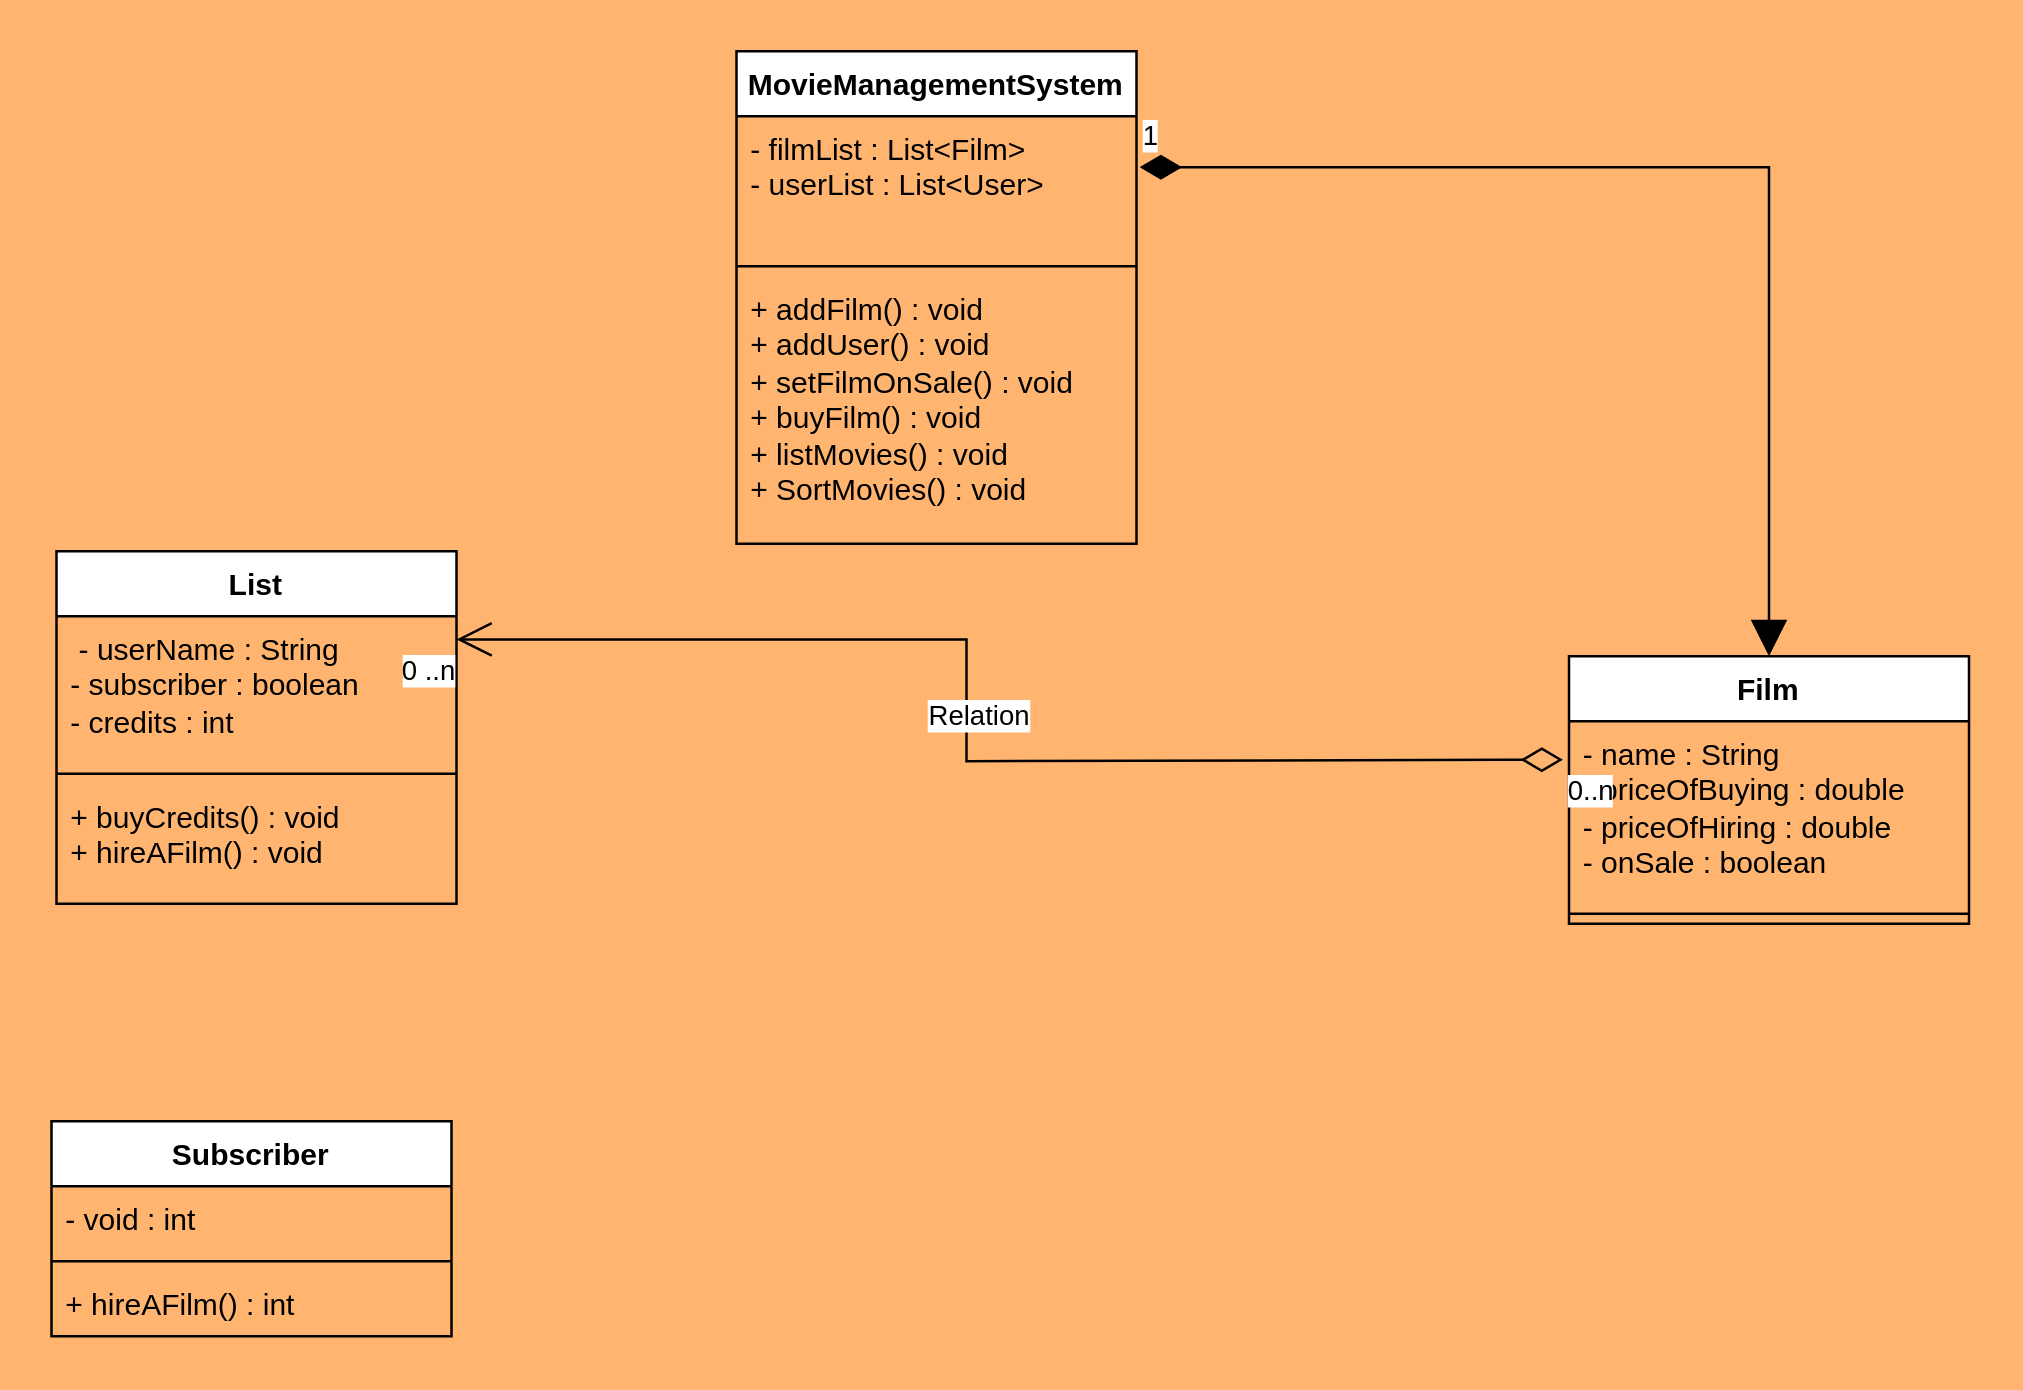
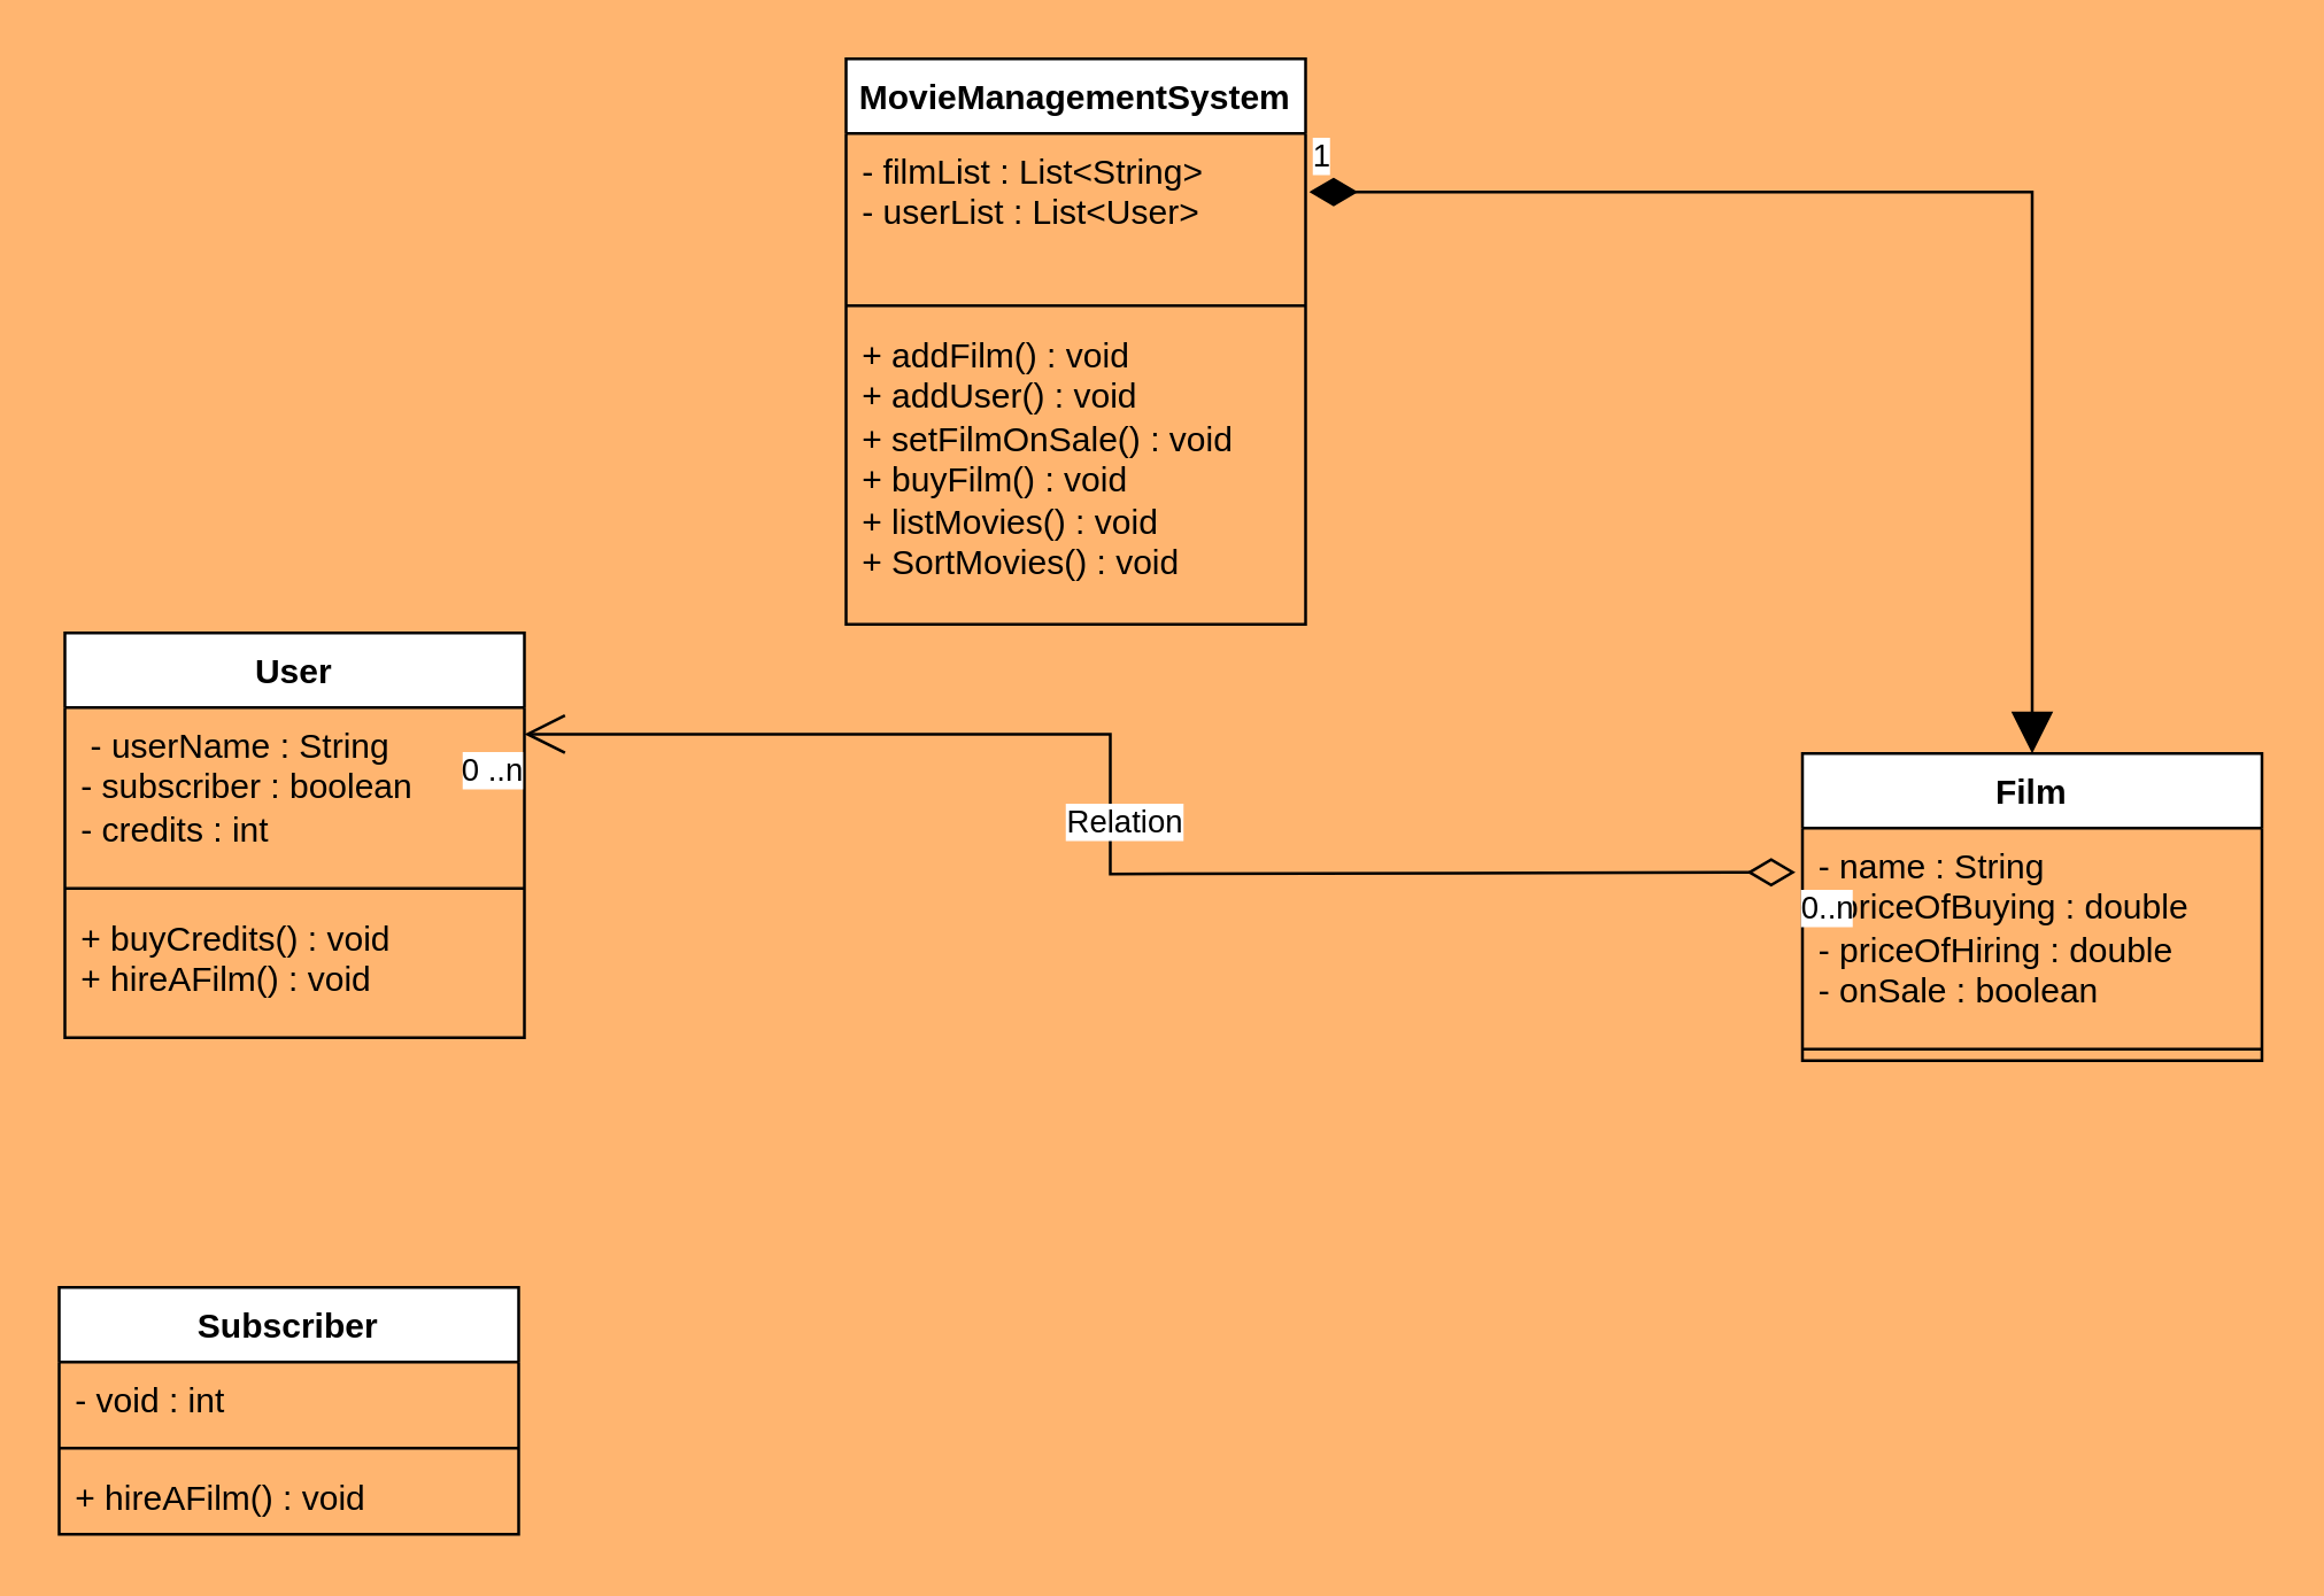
  <mxCell id="0" />
  <mxCell id="1" parent="0" />
  <mxCell id="2" value="Film" style="swimlane;fontStyle=1;align=center;verticalAlign=top;childLayout=stackLayout;horizontal=1;startSize=26;horizontalStack=0;resizeParent=1;resizeParentMax=0;resizeLast=0;collapsible=1;marginBottom=0;whiteSpace=wrap;html=1;" vertex="1" parent="1"><mxGeometry x="627" y="262" width="160" height="107" as="geometry" /></mxCell>
  <mxCell id="3" value="- name : String&lt;br&gt;- priceOfBuying : double&lt;br&gt;- priceOfHiring : double&amp;nbsp;&lt;br&gt;- onSale : boolean" style="text;strokeColor=none;fillColor=none;align=left;verticalAlign=top;spacingLeft=4;spacingRight=4;overflow=hidden;rotatable=0;points=[[0,0.5],[1,0.5]];portConstraint=eastwest;whiteSpace=wrap;html=1;" vertex="1" parent="2"><mxGeometry y="26" width="160" height="73" as="geometry" /></mxCell>
  <mxCell id="4" value="" style="line;strokeWidth=1;fillColor=none;align=left;verticalAlign=middle;spacingTop=-1;spacingLeft=3;spacingRight=3;rotatable=0;labelPosition=right;points=[];portConstraint=eastwest;strokeColor=inherit;" vertex="1" parent="2"><mxGeometry y="99" width="160" height="8" as="geometry" /></mxCell>
- <mxCell id="5" value="List" style="swimlane;fontStyle=1;align=center;verticalAlign=top;childLayout=stackLayout;horizontal=1;startSize=26;horizontalStack=0;resizeParent=1;resizeParentMax=0;resizeLast=0;collapsible=1;marginBottom=0;whiteSpace=wrap;html=1;" vertex="1" parent="1"><mxGeometry x="22" y="220" width="160" height="141" as="geometry" /></mxCell>
+ <mxCell id="5" value="User" style="swimlane;fontStyle=1;align=center;verticalAlign=top;childLayout=stackLayout;horizontal=1;startSize=26;horizontalStack=0;resizeParent=1;resizeParentMax=0;resizeLast=0;collapsible=1;marginBottom=0;whiteSpace=wrap;html=1;" vertex="1" parent="1"><mxGeometry x="22" y="220" width="160" height="141" as="geometry" /></mxCell>
  <mxCell id="6" value="&amp;nbsp;- userName : String&lt;br&gt;- subscriber : boolean&lt;br&gt;- credits : int" style="text;strokeColor=none;fillColor=none;align=left;verticalAlign=top;spacingLeft=4;spacingRight=4;overflow=hidden;rotatable=0;points=[[0,0.5],[1,0.5]];portConstraint=eastwest;whiteSpace=wrap;html=1;" vertex="1" parent="5"><mxGeometry y="26" width="160" height="59" as="geometry" /></mxCell>
  <mxCell id="7" value="" style="line;strokeWidth=1;fillColor=none;align=left;verticalAlign=middle;spacingTop=-1;spacingLeft=3;spacingRight=3;rotatable=0;labelPosition=right;points=[];portConstraint=eastwest;strokeColor=inherit;" vertex="1" parent="5"><mxGeometry y="85" width="160" height="8" as="geometry" /></mxCell>
  <mxCell id="8" value="+ buyCredits() : void&lt;br&gt;+ hireAFilm() : void" style="text;strokeColor=none;fillColor=none;align=left;verticalAlign=top;spacingLeft=4;spacingRight=4;overflow=hidden;rotatable=0;points=[[0,0.5],[1,0.5]];portConstraint=eastwest;whiteSpace=wrap;html=1;" vertex="1" parent="5"><mxGeometry y="93" width="160" height="48" as="geometry" /></mxCell>
  <mxCell id="9" value="Subscriber" style="swimlane;fontStyle=1;align=center;verticalAlign=top;childLayout=stackLayout;horizontal=1;startSize=26;horizontalStack=0;resizeParent=1;resizeParentMax=0;resizeLast=0;collapsible=1;marginBottom=0;whiteSpace=wrap;html=1;" vertex="1" parent="1"><mxGeometry x="20" y="448" width="160" height="86" as="geometry" /></mxCell>
  <mxCell id="10" value="- void : int&amp;nbsp;" style="text;strokeColor=none;fillColor=none;align=left;verticalAlign=top;spacingLeft=4;spacingRight=4;overflow=hidden;rotatable=0;points=[[0,0.5],[1,0.5]];portConstraint=eastwest;whiteSpace=wrap;html=1;" vertex="1" parent="9"><mxGeometry y="26" width="160" height="26" as="geometry" /></mxCell>
  <mxCell id="11" value="" style="line;strokeWidth=1;fillColor=none;align=left;verticalAlign=middle;spacingTop=-1;spacingLeft=3;spacingRight=3;rotatable=0;labelPosition=right;points=[];portConstraint=eastwest;strokeColor=inherit;" vertex="1" parent="9"><mxGeometry y="52" width="160" height="8" as="geometry" /></mxCell>
- <mxCell id="12" value="+ hireAFilm() : int" style="text;strokeColor=none;fillColor=none;align=left;verticalAlign=top;spacingLeft=4;spacingRight=4;overflow=hidden;rotatable=0;points=[[0,0.5],[1,0.5]];portConstraint=eastwest;whiteSpace=wrap;html=1;" vertex="1" parent="9"><mxGeometry y="60" width="160" height="26" as="geometry" /></mxCell>
+ <mxCell id="12" value="+ hireAFilm() : void" style="text;strokeColor=none;fillColor=none;align=left;verticalAlign=top;spacingLeft=4;spacingRight=4;overflow=hidden;rotatable=0;points=[[0,0.5],[1,0.5]];portConstraint=eastwest;whiteSpace=wrap;html=1;" vertex="1" parent="9"><mxGeometry y="60" width="160" height="26" as="geometry" /></mxCell>
  <mxCell id="13" value="MovieManagementSystem" style="swimlane;fontStyle=1;align=center;verticalAlign=top;childLayout=stackLayout;horizontal=1;startSize=26;horizontalStack=0;resizeParent=1;resizeParentMax=0;resizeLast=0;collapsible=1;marginBottom=0;whiteSpace=wrap;html=1;" vertex="1" parent="1"><mxGeometry x="294" y="20" width="160" height="197" as="geometry" /></mxCell>
- <mxCell id="14" value="- filmList : List&amp;lt;Film&amp;gt;&lt;br&gt;- userList : List&amp;lt;User&amp;gt;" style="text;strokeColor=none;fillColor=none;align=left;verticalAlign=top;spacingLeft=4;spacingRight=4;overflow=hidden;rotatable=0;points=[[0,0.5],[1,0.5]];portConstraint=eastwest;whiteSpace=wrap;html=1;" vertex="1" parent="13"><mxGeometry y="26" width="160" height="56" as="geometry" /></mxCell>
+ <mxCell id="14" value="- filmList : List&amp;lt;String&amp;gt;&lt;br&gt;- userList : List&amp;lt;User&amp;gt;" style="text;strokeColor=none;fillColor=none;align=left;verticalAlign=top;spacingLeft=4;spacingRight=4;overflow=hidden;rotatable=0;points=[[0,0.5],[1,0.5]];portConstraint=eastwest;whiteSpace=wrap;html=1;" vertex="1" parent="13"><mxGeometry y="26" width="160" height="56" as="geometry" /></mxCell>
  <mxCell id="15" value="" style="line;strokeWidth=1;fillColor=none;align=left;verticalAlign=middle;spacingTop=-1;spacingLeft=3;spacingRight=3;rotatable=0;labelPosition=right;points=[];portConstraint=eastwest;strokeColor=inherit;" vertex="1" parent="13"><mxGeometry y="82" width="160" height="8" as="geometry" /></mxCell>
  <mxCell id="16" value="+ addFilm() : void&lt;br&gt;+ addUser() : void&lt;br&gt;+ setFilmOnSale() : void&amp;nbsp;&lt;br&gt;+ buyFilm() : void&amp;nbsp;&lt;br&gt;+ listMovies() : void&amp;nbsp;&lt;br&gt;+ SortMovies() : void&amp;nbsp;" style="text;strokeColor=none;fillColor=none;align=left;verticalAlign=top;spacingLeft=4;spacingRight=4;overflow=hidden;rotatable=0;points=[[0,0.5],[1,0.5]];portConstraint=eastwest;whiteSpace=wrap;html=1;" vertex="1" parent="13"><mxGeometry y="90" width="160" height="107" as="geometry" /></mxCell>
  <mxCell id="17" value="Relation" style="endArrow=open;html=1;endSize=12;startArrow=diamondThin;startSize=14;startFill=0;edgeStyle=orthogonalEdgeStyle;rounded=0;exitX=-0.015;exitY=0.211;exitDx=0;exitDy=0;exitPerimeter=0;entryX=1;entryY=0.25;entryDx=0;entryDy=0;" edge="1" parent="1" source="3" target="5"><mxGeometry x="0.045" y="-5" relative="1" as="geometry"><mxPoint x="299" y="294" as="sourcePoint" /><mxPoint x="459" y="294" as="targetPoint" /><Array as="points"><mxPoint x="602" y="304" /><mxPoint x="386" y="304" /><mxPoint x="386" y="255" /></Array><mxPoint as="offset" /></mxGeometry></mxCell>
  <mxCell id="18" value="0..n" style="edgeLabel;resizable=0;html=1;align=left;verticalAlign=top;" connectable="0" vertex="1" parent="17"><mxGeometry x="-1" relative="1" as="geometry" /></mxCell>
  <mxCell id="19" value="0 ..n" style="edgeLabel;resizable=0;html=1;align=right;verticalAlign=top;" connectable="0" vertex="1" parent="17"><mxGeometry x="1" relative="1" as="geometry" /></mxCell>
  <mxCell id="20" value="1" style="endArrow=block;html=1;endSize=12;startArrow=diamondThin;startSize=14;startFill=1;edgeStyle=orthogonalEdgeStyle;align=left;verticalAlign=bottom;rounded=0;exitX=1.008;exitY=0.364;exitDx=0;exitDy=0;exitPerimeter=0;entryX=0.5;entryY=0;entryDx=0;entryDy=0;" edge="1" parent="1" source="14" target="2"><mxGeometry x="-1" y="3" relative="1" as="geometry"><mxPoint x="299" y="294" as="sourcePoint" /><mxPoint x="459" y="294" as="targetPoint" /></mxGeometry></mxCell>
